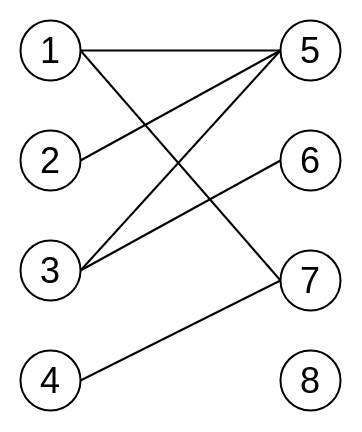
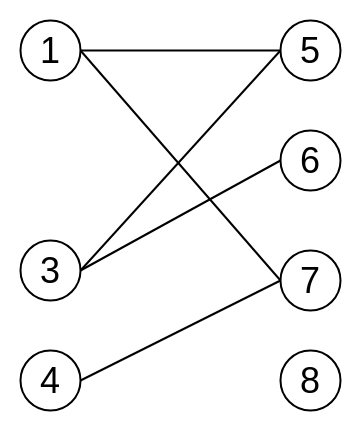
  <mxCell id="0" />
  <mxCell id="1" parent="0" />
  <mxCell id="2" value="&lt;font style=&quot;font-size: 36px&quot;&gt;1&lt;/font&gt;" style="ellipse;whiteSpace=wrap;html=1;aspect=fixed;strokeWidth=2;perimeterSpacing=0;flipV=1;" vertex="1" parent="1"><mxGeometry x="20" y="20" width="60" height="60" as="geometry" /></mxCell>
- <mxCell id="3" value="&lt;font style=&quot;font-size: 36px&quot;&gt;2&lt;/font&gt;" style="ellipse;whiteSpace=wrap;html=1;aspect=fixed;strokeWidth=2;perimeterSpacing=0;flipH=1;" vertex="1" parent="1"><mxGeometry x="20" y="130" width="60" height="60" as="geometry" /></mxCell>
  <mxCell id="4" value="&lt;font style=&quot;font-size: 36px&quot;&gt;6&lt;/font&gt;" style="ellipse;whiteSpace=wrap;html=1;aspect=fixed;strokeWidth=2;perimeterSpacing=0;" vertex="1" parent="1"><mxGeometry x="280" y="130" width="60" height="60" as="geometry" /></mxCell>
  <mxCell id="5" value="&lt;font style=&quot;font-size: 36px&quot;&gt;3&lt;/font&gt;" style="ellipse;whiteSpace=wrap;html=1;aspect=fixed;strokeWidth=2;perimeterSpacing=0;flipV=1;" vertex="1" parent="1"><mxGeometry x="20" y="240" width="60" height="60" as="geometry" /></mxCell>
  <mxCell id="6" value="&lt;font style=&quot;font-size: 36px&quot;&gt;5&lt;/font&gt;" style="ellipse;whiteSpace=wrap;html=1;aspect=fixed;strokeWidth=2;perimeterSpacing=0;flipH=1;flipV=1;" vertex="1" parent="1"><mxGeometry x="280" y="20" width="60" height="60" as="geometry" /></mxCell>
  <mxCell id="7" value="&lt;font style=&quot;font-size: 36px&quot;&gt;8&lt;/font&gt;" style="ellipse;whiteSpace=wrap;html=1;aspect=fixed;strokeWidth=2;perimeterSpacing=0;" vertex="1" parent="1"><mxGeometry x="280" y="350" width="60" height="60" as="geometry" /></mxCell>
  <mxCell id="8" value="&lt;font style=&quot;font-size: 36px&quot;&gt;4&lt;/font&gt;" style="ellipse;whiteSpace=wrap;html=1;aspect=fixed;strokeWidth=2;perimeterSpacing=0;flipH=1;" vertex="1" parent="1"><mxGeometry x="20" y="350" width="60" height="60" as="geometry" /></mxCell>
  <mxCell id="9" value="&lt;font style=&quot;font-size: 36px&quot;&gt;7&lt;/font&gt;" style="ellipse;whiteSpace=wrap;html=1;aspect=fixed;strokeWidth=2;perimeterSpacing=0;" vertex="1" parent="1"><mxGeometry x="280" y="250" width="60" height="60" as="geometry" /></mxCell>
  <mxCell id="10" value="" style="endArrow=none;html=1;exitX=1;exitY=0.5;exitDx=0;exitDy=0;entryX=0;entryY=0.5;entryDx=0;entryDy=0;strokeWidth=2;" edge="1" parent="1" source="2" target="9"><mxGeometry width="50" height="50" relative="1" as="geometry"><mxPoint x="20" y="370" as="sourcePoint" /><mxPoint x="70" y="320" as="targetPoint" /></mxGeometry></mxCell>
  <mxCell id="11" value="" style="endArrow=none;html=1;exitX=0;exitY=0.5;exitDx=0;exitDy=0;strokeWidth=2;" edge="1" parent="1" source="9"><mxGeometry width="50" height="50" relative="1" as="geometry"><mxPoint x="90" y="60" as="sourcePoint" /><mxPoint x="80" y="380" as="targetPoint" /></mxGeometry></mxCell>
  <mxCell id="12" value="" style="endArrow=none;html=1;exitX=1;exitY=0.5;exitDx=0;exitDy=0;entryX=0;entryY=0.5;entryDx=0;entryDy=0;strokeWidth=2;" edge="1" parent="1" source="5" target="4"><mxGeometry width="50" height="50" relative="1" as="geometry"><mxPoint x="100" y="70" as="sourcePoint" /><mxPoint x="310" y="70" as="targetPoint" /></mxGeometry></mxCell>
- <mxCell id="13" value="" style="endArrow=none;html=1;exitX=0;exitY=0.5;exitDx=0;exitDy=0;entryX=1;entryY=0.5;entryDx=0;entryDy=0;strokeWidth=2;" edge="1" parent="1" source="6" target="3"><mxGeometry width="50" height="50" relative="1" as="geometry"><mxPoint x="110" y="80" as="sourcePoint" /><mxPoint x="320" y="80" as="targetPoint" /></mxGeometry></mxCell>
  <mxCell id="14" value="" style="endArrow=none;html=1;exitX=0;exitY=0.5;exitDx=0;exitDy=0;strokeWidth=2;" edge="1" parent="1" source="6"><mxGeometry width="50" height="50" relative="1" as="geometry"><mxPoint x="120" y="90" as="sourcePoint" /><mxPoint x="80" y="270" as="targetPoint" /></mxGeometry></mxCell>
  <mxCell id="15" value="" style="endArrow=none;html=1;strokeWidth=2;" edge="1" parent="1"><mxGeometry width="50" height="50" relative="1" as="geometry"><mxPoint x="80" y="50" as="sourcePoint" /><mxPoint x="280" y="50" as="targetPoint" /></mxGeometry></mxCell>
